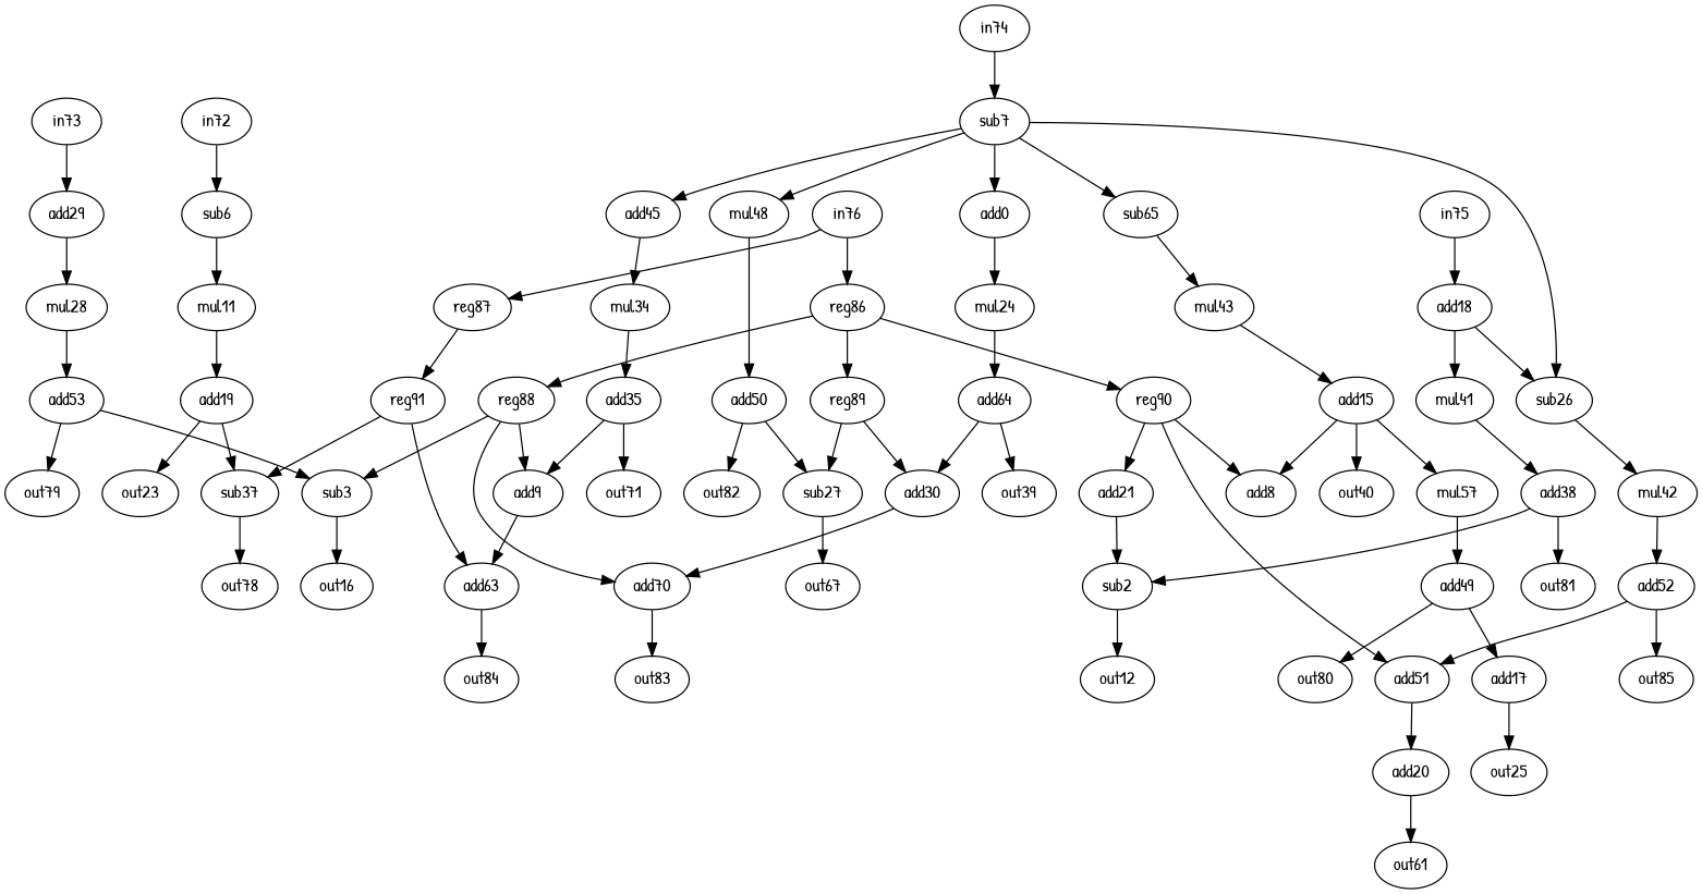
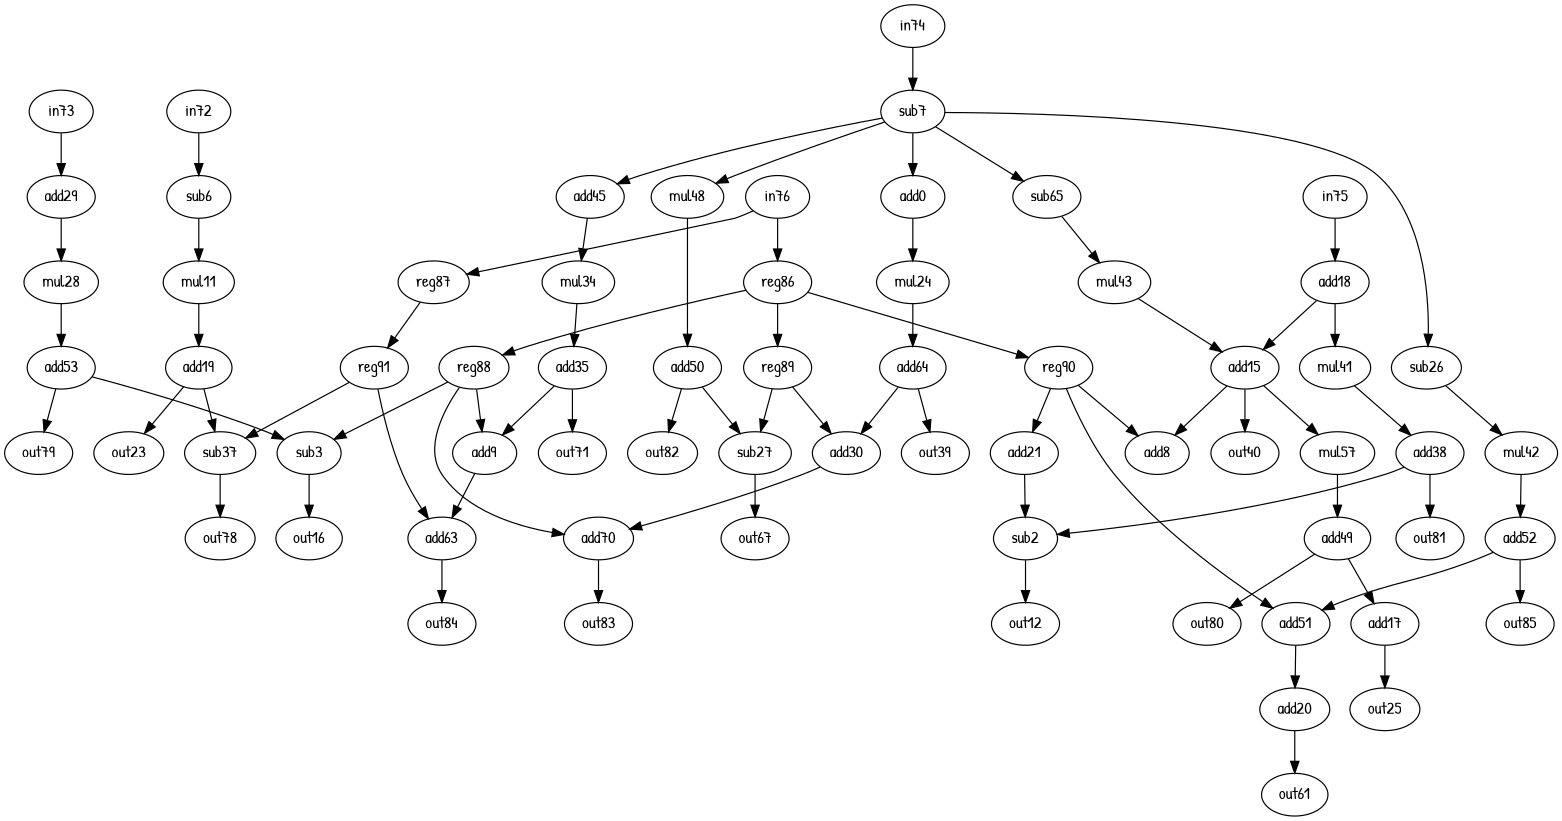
  digraph {
    fontname="Patrick Hand"
    node [alap=3 asap=2 fontname="Patrick Hand" op=out]
    edge [fontname="Patrick Hand" port=0 w=0]
    n1 [alap=2 label=add0 op=addi value=2]
    n2 [asap=3 label=mul24 op=muli value=2]
    n3 [alap=4 asap=4 label=add64 op=addi value=2]
    n4 [alap=4 asap=4 label=sub2 op=sub]
    n5 [alap=5 asap=5 label=out12]
    n6 [alap=4 asap=4 label=sub3 op=sub]
    n7 [alap=5 asap=5 label=out16]
    n8 [alap=1 asap=1 label=sub6 op=subi value=2]
    n9 [alap=2 label=mul11 op=muli value=2]
    n10 [asap=3 label=add19 op=addi value=2]
    n11 [alap=1 asap=1 label=sub7 op=subi value=2]
    n12 [alap=2 label=sub26 op=sub]
    n13 [alap=2 label=add45 op=addi value=2]
    n14 [alap=2 label=mul48 op=muli value=2]
    n15 [alap=2 label=sub65 op=subi value=2]
    n16 [asap=3 label=mul42 op=muli value=2]
    n17 [asap=3 label=mul34 op=muli value=2]
    n18 [asap=3 label=add50 op=addi value=2]
    n19 [asap=3 label=mul43 op=muli value=2]
    n20 [alap=5 asap=5 label=add8 op=add]
    n21 [alap=6 asap=6 label=out40]
    n22 [alap=5 asap=5 label=add9 op=add]
    n23 [alap=6 asap=6 label=add63 op=add]
    n24 [alap=7 asap=7 label=out84]
    n25 [alap=4 asap=4 label=out23]
    n26 [alap=4 asap=4 label=sub37 op=sub]
    n27 [alap=4 asap=4 label=add15 op=addi value=2]
    n28 [alap=5 asap=5 label=mul57 op=muli value=2]
    n29 [alap=6 asap=6 label=add49 op=addi value=2]
    n30 [alap=7 asap=7 label=add17 op=addi value=2]
    n31 [alap=8 asap=8 label=out25]
    n32 [alap=1 asap=1 label=add18 op=addi value=2]
    n33 [alap=2 label=mul41 op=muli value=2]
    n34 [asap=3 label=add38 op=addi value=2]
    n35 [alap=5 asap=5 label=out78]
    n36 [alap=6 asap=6 label=add20 op=add]
    n37 [alap=7 asap=7 label=out61]
    n38 [asap=3 label=add21 op=addi value=2]
    n39 [alap=5 asap=5 label=add30 op=add]
    n40 [alap=5 asap=5 label=out39]
    n41 [alap=4 asap=4 label=add52 op=addi value=2]
    n42 [alap=4 asap=4 label=sub27 op=sub]
    n43 [alap=5 asap=5 label=out67]
    n44 [alap=2 label=mul28 op=muli value=2]
    n45 [asap=3 label=add53 op=addi value=2]
    n46 [alap=4 asap=4 label=out79]
    n47 [alap=1 asap=1 label=add29 op=addi value=2]
    n48 [alap=6 asap=6 label=add70 op=add]
    n49 [alap=7 asap=7 label=out83]
    n50 [alap=4 asap=4 label=add35 op=addi value=2]
    n51 [alap=5 asap=5 label=out71]
    n52 [alap=4 asap=4 label=out81]
    n53 [alap=5 asap=5 label=add51 op=add]
    n54 [alap=5 asap=5 label=out85]
    n55 [alap=4 asap=4 label=out82]
    n56 [alap=7 asap=7 label=out80]
    n57 [alap=0 asap=0 label=in72 op=in]
    n58 [alap=0 asap=0 label=in73 op=in]
    n59 [alap=0 asap=0 label=in74 op=in]
    n60 [alap=0 asap=0 label=in75 op=in]
    n61 [alap=0 asap=0 label=in76 op=in]
    n62 [alap=1 asap=1 label=reg86 op=reg]
    n63 [alap=2 asap=1 label=reg87 op=reg]
    n64 [label=reg88 op=reg]
    n65 [label=reg89 op=reg]
    n66 [alap=2 label=reg90 op=reg]
    n67 [label=reg91 op=reg]
    n1 -> n2
    n2 -> n3
    n3 -> n39
    n3 -> n40
    n4 -> n5
    n6 -> n7
    n8 -> n9
    n9 -> n10
    n10 -> n25
    n10 -> n26
    n11 -> n1
    n11 -> n12
    n11 -> n13
    n11 -> n14
    n11 -> n15
    n12 -> n16
    n13 -> n17
    n14 -> n18
    n15 -> n19
    n16 -> n41
    n17 -> n50
    n18 -> n42
    n18 -> n55
    n19 -> n27
    n22 -> n23
    n23 -> n24
    n26 -> n35
    n27 -> n20
    n27 -> n21
    n27 -> n28
    n28 -> n29
    n29 -> n30
    n29 -> n56
    n30 -> n31
-   n32 -> n12 [port=1]
+   n32 -> n27 [port=1]
    n32 -> n33
    n33 -> n34
    n34 -> n4 [port=1]
    n34 -> n52
    n36 -> n37
    n38 -> n4
    n39 -> n48
    n41 -> n53
    n41 -> n54
    n42 -> n43
    n44 -> n45
    n45 -> n6
    n45 -> n46
    n47 -> n44
    n48 -> n49
    n50 -> n22
    n50 -> n51
    n53 -> n36
    n57 -> n8
    n58 -> n47
    n59 -> n11
    n60 -> n32
    n61 -> n62
    n61 -> n63
    n62 -> n64
    n62 -> n65
    n62 -> n66
    n63 -> n67
    n64 -> n6 [port=1]
    n64 -> n22 [port=1]
    n64 -> n48 [port=1]
    n65 -> n39 [port=1]
    n65 -> n42 [port=1]
    n66 -> n20 [port=1]
    n66 -> n38
    n66 -> n53 [port=1]
    n67 -> n23 [port=1]
    n67 -> n26 [port=1]
  }
